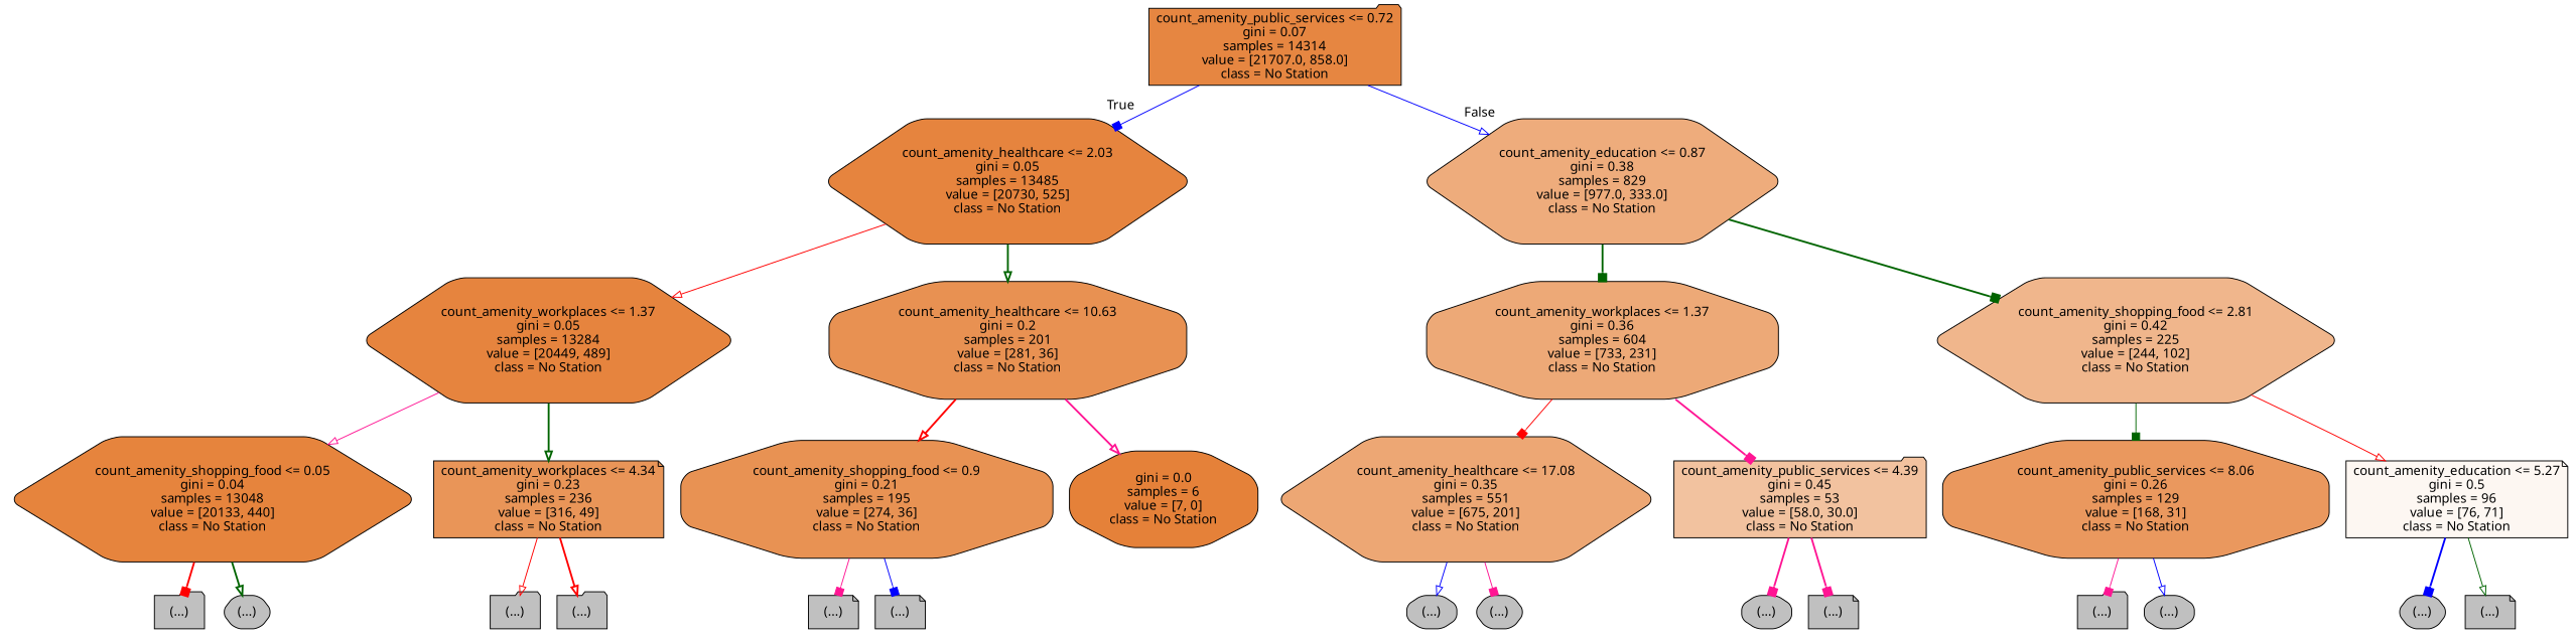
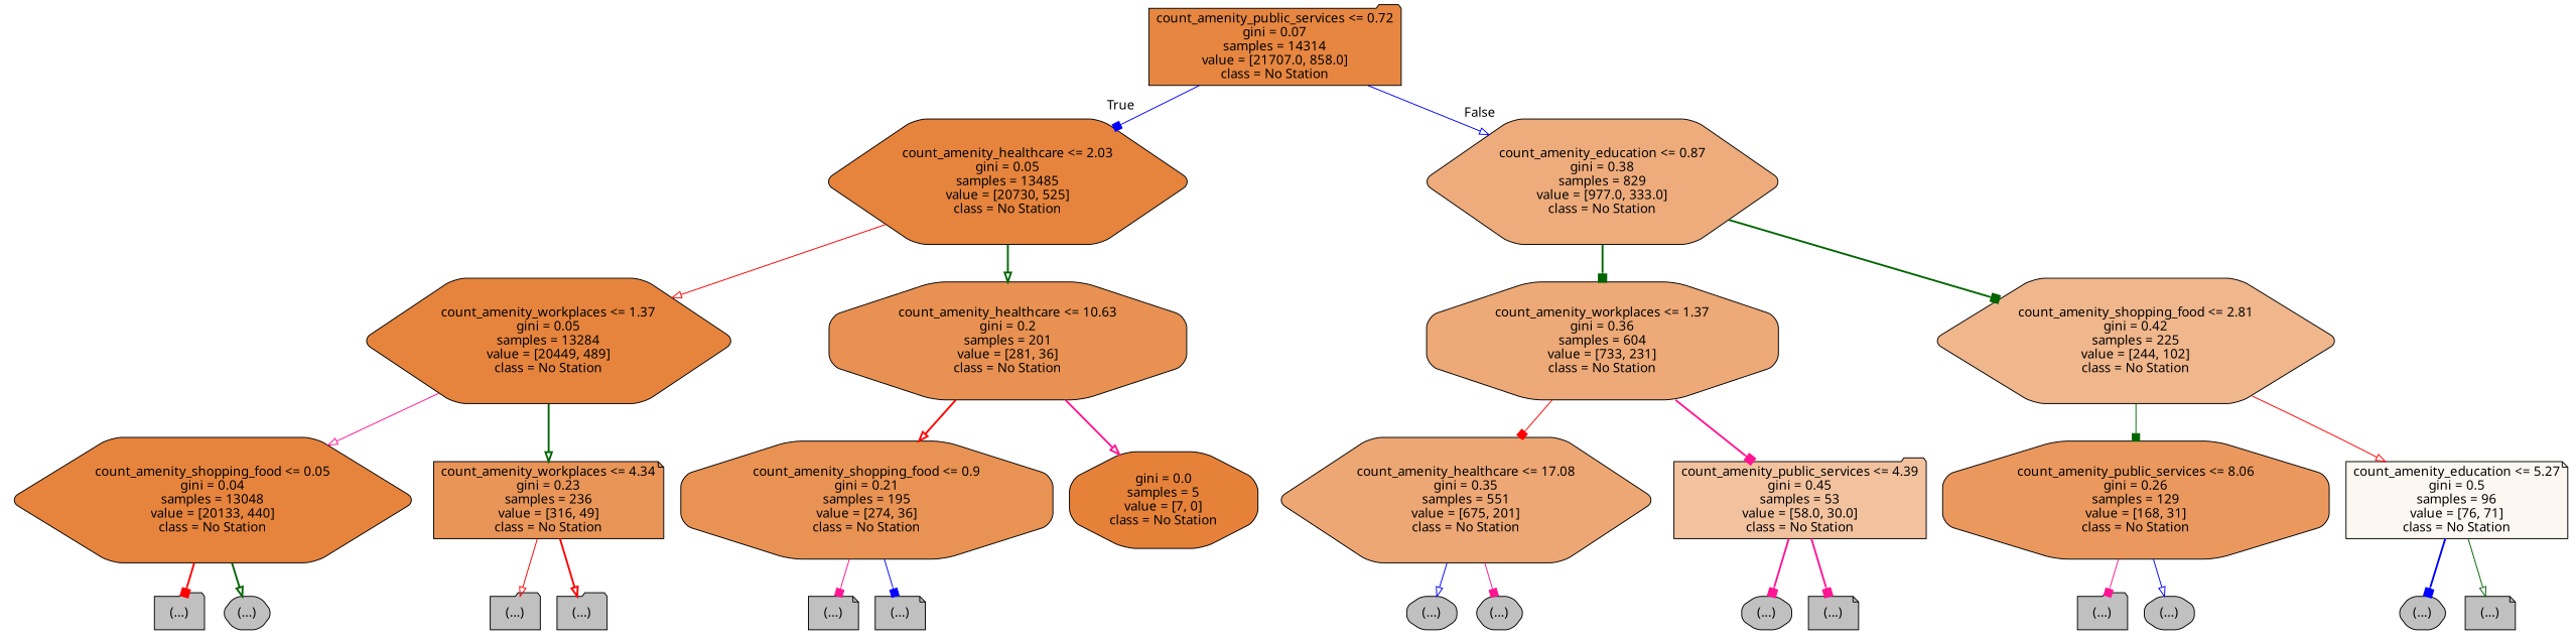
  digraph {
    fontname="Noto Sans"
    node [color=black fillcolor="#C0C0C0" fontname="Noto Sans" shape=hexagon style="filled, rounded"]
    edge [fontname="Noto Sans" color=deeppink style=solid arrowhead=box]
    n1 [fillcolor="#e68641" label="count_amenity_public_services <= 0.72\ngini = 0.07\nsamples = 14314\nvalue = [21707.0, 858.0]\nclass = No Station" shape=folder]
    n2 [fillcolor="#e6843e" label="count_amenity_healthcare <= 2.03\ngini = 0.05\nsamples = 13485\nvalue = [20730, 525]\nclass = No Station"]
    n3 [fillcolor="#eeac7c" label="count_amenity_education <= 0.87\ngini = 0.38\nsamples = 829\nvalue = [977.0, 333.0]\nclass = No Station"]
    n4 [fillcolor="#e6843e" label="count_amenity_workplaces <= 1.37\ngini = 0.05\nsamples = 13284\nvalue = [20449, 489]\nclass = No Station"]
    n5 [fillcolor="#e89152" label="count_amenity_healthcare <= 10.63\ngini = 0.2\nsamples = 201\nvalue = [281, 36]\nclass = No Station" shape=octagon]
    n6 [fillcolor="#e6843d" label="count_amenity_shopping_food <= 0.05\ngini = 0.04\nsamples = 13048\nvalue = [20133, 440]\nclass = No Station"]
    n7 [fillcolor="#e99558" label="count_amenity_workplaces <= 4.34\ngini = 0.23\nsamples = 236\nvalue = [316, 49]\nclass = No Station" shape=note]
    n8 [label="(...)" shape=folder]
    n9 [label="(...)"]
    n10 [label="(...)" shape=folder]
    n11 [label="(...)" shape=folder]
    n12 [fillcolor="#e89253" label="count_amenity_shopping_food <= 0.9\ngini = 0.21\nsamples = 195\nvalue = [274, 36]\nclass = No Station" shape=octagon]
-   n13 [fillcolor="#e58139" label="gini = 0.0\nsamples = 6\nvalue = [7, 0]\nclass = No Station" shape=octagon]
+   n13 [fillcolor="#e58139" label="gini = 0.0\nsamples = 5\nvalue = [7, 0]\nclass = No Station" shape=octagon]
    n14 [label="(...)" shape=note]
    n15 [label="(...)" shape=note]
    n16 [fillcolor="#eda977" label="count_amenity_workplaces <= 1.37\ngini = 0.36\nsamples = 604\nvalue = [733, 231]\nclass = No Station" shape=octagon]
    n17 [fillcolor="#f0b68c" label="count_amenity_shopping_food <= 2.81\ngini = 0.42\nsamples = 225\nvalue = [244, 102]\nclass = No Station"]
    n18 [fillcolor="#eda774" label="count_amenity_healthcare <= 17.08\ngini = 0.35\nsamples = 551\nvalue = [675, 201]\nclass = No Station"]
    n19 [fillcolor="#f2c29f" label="count_amenity_public_services <= 4.39\ngini = 0.45\nsamples = 53\nvalue = [58.0, 30.0]\nclass = No Station" shape=folder]
    n20 [label="(...)" shape=octagon]
    n21 [label="(...)"]
    n22 [label="(...)" shape=octagon]
    n23 [label="(...)" shape=note]
    n24 [fillcolor="#ea985e" label="count_amenity_public_services <= 8.06\ngini = 0.26\nsamples = 129\nvalue = [168, 31]\nclass = No Station" shape=octagon]
    n25 [fillcolor="#fdf7f2" label="count_amenity_education <= 5.27\ngini = 0.5\nsamples = 96\nvalue = [76, 71]\nclass = No Station" shape=note]
    n26 [label="(...)" shape=folder]
    n27 [label="(...)" shape=octagon]
    n28 [label="(...)"]
    n29 [label="(...)" shape=note]
    n1 -> n2 [headlabel=True labelangle=45 labeldistance=2.5 color=blue]
    n1 -> n3 [headlabel=False labelangle=-45 labeldistance=2.5 color=blue arrowhead=onormal]
    n2 -> n4 [color=red arrowhead=onormal]
    n2 -> n5 [color=darkgreen style=bold arrowhead=onormal]
    n3 -> n16 [color=darkgreen style=bold]
    n3 -> n17 [color=darkgreen style=bold]
    n4 -> n6 [arrowhead=onormal]
    n4 -> n7 [color=darkgreen style=bold arrowhead=onormal]
    n5 -> n12 [color=red style=bold arrowhead=onormal]
    n5 -> n13 [style=bold arrowhead=onormal]
    n6 -> n8 [color=red style=bold]
    n6 -> n9 [color=darkgreen style=bold arrowhead=onormal]
    n7 -> n10 [color=red arrowhead=onormal]
    n7 -> n11 [color=red style=bold arrowhead=onormal]
    n12 -> n14
    n12 -> n15 [color=blue]
    n16 -> n18 [color=red]
    n16 -> n19 [style=bold]
    n17 -> n24 [color=darkgreen]
    n17 -> n25 [color=red arrowhead=onormal]
    n18 -> n20 [color=blue arrowhead=onormal]
    n18 -> n21
    n19 -> n22 [style=bold]
    n19 -> n23 [style=bold]
    n24 -> n26
    n24 -> n27 [color=blue arrowhead=onormal]
    n25 -> n28 [color=blue style=bold]
    n25 -> n29 [color=darkgreen arrowhead=onormal]
  }
